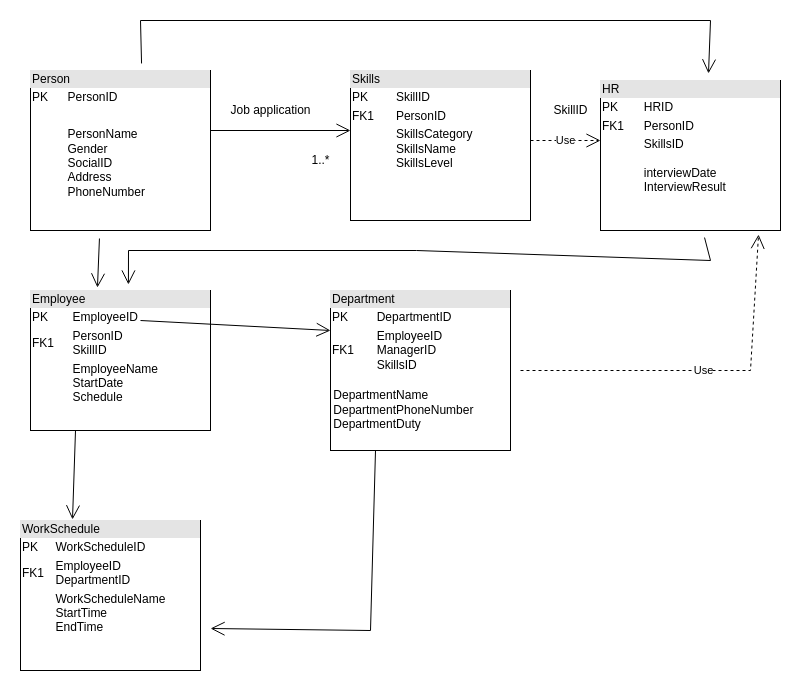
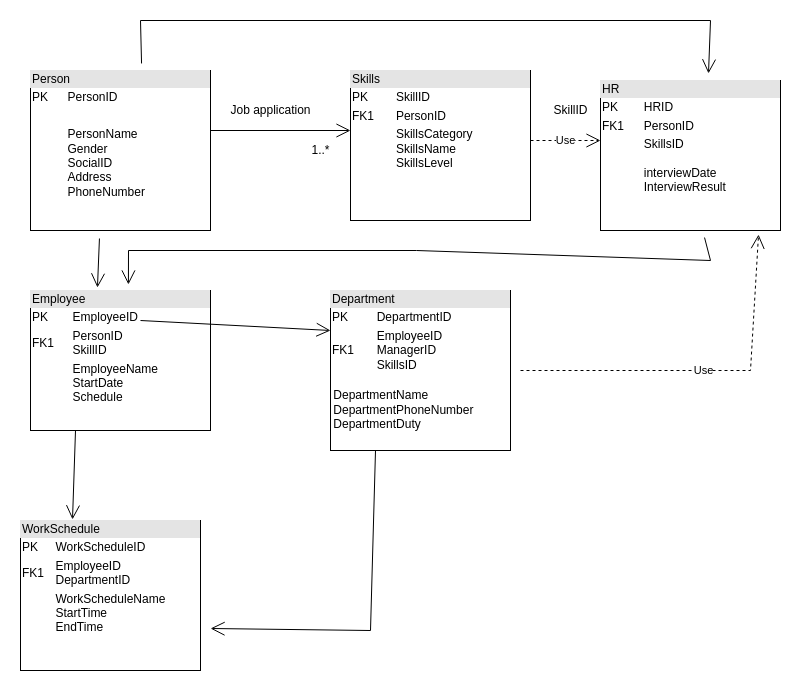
  <mxCell id="0" />
  <mxCell id="1" parent="0" />
  <mxCell id="2" value="&lt;div style=&quot;box-sizing: border-box ; width: 100% ; background: #e4e4e4 ; padding: 2px&quot;&gt;Person&lt;/div&gt;&lt;table style=&quot;width: 100% ; font-size: 1em&quot; cellpadding=&quot;2&quot; cellspacing=&quot;0&quot;&gt;&lt;tbody&gt;&lt;tr&gt;&lt;td&gt;PK&lt;/td&gt;&lt;td&gt;PersonID&lt;/td&gt;&lt;/tr&gt;&lt;tr&gt;&lt;td&gt;&lt;br&gt;&lt;/td&gt;&lt;td&gt;&lt;br&gt;&lt;/td&gt;&lt;/tr&gt;&lt;tr&gt;&lt;td&gt;&lt;/td&gt;&lt;td&gt;PersonName&lt;br&gt;Gender&lt;br&gt;SocialID&lt;br&gt;Address&lt;br&gt;PhoneNumber&lt;/td&gt;&lt;/tr&gt;&lt;/tbody&gt;&lt;/table&gt;" style="verticalAlign=top;align=left;overflow=fill;html=1;" vertex="1" parent="1"><mxGeometry x="30" y="70" width="180" height="160" as="geometry" /></mxCell>
  <mxCell id="3" value="&lt;div style=&quot;box-sizing: border-box ; width: 100% ; background: #e4e4e4 ; padding: 2px&quot;&gt;Department&lt;/div&gt;&lt;table style=&quot;width: 100% ; font-size: 1em&quot; cellpadding=&quot;2&quot; cellspacing=&quot;0&quot;&gt;&lt;tbody&gt;&lt;tr&gt;&lt;td&gt;PK&lt;/td&gt;&lt;td&gt;DepartmentID&lt;/td&gt;&lt;/tr&gt;&lt;tr&gt;&lt;td&gt;FK1&lt;/td&gt;&lt;td&gt;EmployeeID&lt;br&gt;ManagerID&lt;br&gt;SkillsID&lt;/td&gt;&lt;/tr&gt;&lt;/tbody&gt;&lt;/table&gt;&lt;br&gt;&lt;span style=&quot;white-space: pre&quot;&gt; &lt;/span&gt;DepartmentName&lt;br&gt;&lt;span style=&quot;white-space: pre&quot;&gt; &lt;/span&gt;DepartmentPhoneNumber&lt;br&gt;&lt;span style=&quot;white-space: pre&quot;&gt; &lt;/span&gt;DepartmentDuty&lt;br&gt;&lt;span style=&quot;white-space: pre&quot;&gt; &lt;/span&gt;&lt;br&gt;&lt;span style=&quot;white-space: pre&quot;&gt; &lt;/span&gt;&lt;span style=&quot;white-space: pre&quot;&gt; &lt;/span&gt;" style="verticalAlign=top;align=left;overflow=fill;html=1;" vertex="1" parent="1"><mxGeometry x="330" y="290" width="180" height="160" as="geometry" /></mxCell>
  <mxCell id="4" value="&lt;div style=&quot;box-sizing: border-box ; width: 100% ; background: #e4e4e4 ; padding: 2px&quot;&gt;Employee&lt;/div&gt;&lt;table style=&quot;width: 100% ; font-size: 1em&quot; cellpadding=&quot;2&quot; cellspacing=&quot;0&quot;&gt;&lt;tbody&gt;&lt;tr&gt;&lt;td&gt;PK&lt;/td&gt;&lt;td&gt;EmployeeID&lt;/td&gt;&lt;/tr&gt;&lt;tr&gt;&lt;td&gt;FK1&lt;/td&gt;&lt;td&gt;PersonID&lt;br&gt;SkillID&lt;/td&gt;&lt;/tr&gt;&lt;tr&gt;&lt;td&gt;&lt;/td&gt;&lt;td&gt;EmployeeName&lt;br&gt;StartDate&lt;br&gt;Schedule&lt;br&gt;&lt;br&gt;&lt;/td&gt;&lt;/tr&gt;&lt;/tbody&gt;&lt;/table&gt;" style="verticalAlign=top;align=left;overflow=fill;html=1;" vertex="1" parent="1"><mxGeometry x="30" y="290" width="180" height="140" as="geometry" /></mxCell>
  <mxCell id="5" value="" style="endArrow=open;endFill=1;endSize=12;html=1;rounded=0;entryX=0.372;entryY=-0.021;entryDx=0;entryDy=0;entryPerimeter=0;exitX=0.383;exitY=1.05;exitDx=0;exitDy=0;exitPerimeter=0;" edge="1" parent="1" source="2" target="4"><mxGeometry width="160" relative="1" as="geometry"><mxPoint x="90" y="240" as="sourcePoint" /><mxPoint x="250" y="240" as="targetPoint" /></mxGeometry></mxCell>
  <mxCell id="6" value="" style="endArrow=open;endFill=1;endSize=12;html=1;rounded=0;" edge="1" parent="1"><mxGeometry width="160" relative="1" as="geometry"><mxPoint x="140" y="320" as="sourcePoint" /><mxPoint x="330" y="330" as="targetPoint" /></mxGeometry></mxCell>
  <mxCell id="7" value="&lt;div style=&quot;box-sizing: border-box ; width: 100% ; background: #e4e4e4 ; padding: 2px&quot;&gt;Skills&lt;/div&gt;&lt;table style=&quot;width: 100% ; font-size: 1em&quot; cellpadding=&quot;2&quot; cellspacing=&quot;0&quot;&gt;&lt;tbody&gt;&lt;tr&gt;&lt;td&gt;PK&lt;/td&gt;&lt;td&gt;SkillID&lt;/td&gt;&lt;/tr&gt;&lt;tr&gt;&lt;td&gt;FK1&lt;/td&gt;&lt;td&gt;PersonID&lt;/td&gt;&lt;/tr&gt;&lt;tr&gt;&lt;td&gt;&lt;/td&gt;&lt;td&gt;SkillsCategory&lt;br&gt;SkillsName&lt;br&gt;SkillsLevel&lt;/td&gt;&lt;/tr&gt;&lt;/tbody&gt;&lt;/table&gt;" style="verticalAlign=top;align=left;overflow=fill;html=1;" vertex="1" parent="1"><mxGeometry x="350" y="70" width="180" height="150" as="geometry" /></mxCell>
  <mxCell id="8" value="" style="endArrow=open;endFill=1;endSize=12;html=1;rounded=0;" edge="1" parent="1"><mxGeometry width="160" relative="1" as="geometry"><mxPoint x="210" y="130" as="sourcePoint" /><mxPoint x="350" y="130" as="targetPoint" /></mxGeometry></mxCell>
  <mxCell id="9" value="" style="endArrow=open;endFill=1;endSize=12;html=1;rounded=0;entryX=0.544;entryY=-0.043;entryDx=0;entryDy=0;entryPerimeter=0;exitX=0.578;exitY=1.047;exitDx=0;exitDy=0;exitPerimeter=0;" edge="1" parent="1" source="15" target="4"><mxGeometry width="160" relative="1" as="geometry"><mxPoint x="700" y="250" as="sourcePoint" /><mxPoint x="400" y="260" as="targetPoint" /><Array as="points"><mxPoint x="710" y="260" /><mxPoint x="416" y="250" /><mxPoint x="128" y="250" /></Array></mxGeometry></mxCell>
  <mxCell id="10" value="&lt;div style=&quot;box-sizing: border-box ; width: 100% ; background: #e4e4e4 ; padding: 2px&quot;&gt;WorkSchedule&lt;/div&gt;&lt;table style=&quot;width: 100% ; font-size: 1em&quot; cellpadding=&quot;2&quot; cellspacing=&quot;0&quot;&gt;&lt;tbody&gt;&lt;tr&gt;&lt;td&gt;PK&lt;/td&gt;&lt;td&gt;WorkScheduleID&lt;/td&gt;&lt;/tr&gt;&lt;tr&gt;&lt;td&gt;FK1&lt;/td&gt;&lt;td&gt;EmployeeID&lt;br&gt;DepartmentID&lt;/td&gt;&lt;/tr&gt;&lt;tr&gt;&lt;td&gt;&lt;/td&gt;&lt;td&gt;WorkScheduleName&lt;br&gt;StartTime&lt;br&gt;EndTime&lt;/td&gt;&lt;/tr&gt;&lt;/tbody&gt;&lt;/table&gt;" style="verticalAlign=top;align=left;overflow=fill;html=1;" vertex="1" parent="1"><mxGeometry x="20" y="520" width="180" height="150" as="geometry" /></mxCell>
  <mxCell id="11" value="" style="endArrow=open;endFill=1;endSize=12;html=1;rounded=0;entryX=1.056;entryY=0.72;entryDx=0;entryDy=0;entryPerimeter=0;exitX=0.25;exitY=1;exitDx=0;exitDy=0;" edge="1" parent="1" source="3" target="10"><mxGeometry width="160" relative="1" as="geometry"><mxPoint x="130" y="480" as="sourcePoint" /><mxPoint x="290" y="470" as="targetPoint" /><Array as="points"><mxPoint x="370" y="630" /></Array></mxGeometry></mxCell>
  <mxCell id="12" value="" style="endArrow=open;endFill=1;endSize=12;html=1;rounded=0;entryX=0.289;entryY=-0.007;entryDx=0;entryDy=0;entryPerimeter=0;exitX=0.25;exitY=1;exitDx=0;exitDy=0;" edge="1" parent="1" source="4" target="10"><mxGeometry width="160" relative="1" as="geometry"><mxPoint x="70" y="460" as="sourcePoint" /><mxPoint x="230" y="460" as="targetPoint" /></mxGeometry></mxCell>
  <mxCell id="13" value="Job application" style="text;html=1;align=center;verticalAlign=middle;resizable=0;points=[];autosize=1;strokeColor=none;fillColor=none;" vertex="1" parent="1"><mxGeometry x="220" y="100" width="100" height="20" as="geometry" /></mxCell>
  <mxCell id="14" value="SkillID" style="text;html=1;align=center;verticalAlign=middle;resizable=0;points=[];autosize=1;strokeColor=none;fillColor=none;" vertex="1" parent="1"><mxGeometry x="540" y="100" width="60" height="20" as="geometry" /></mxCell>
  <mxCell id="15" value="&lt;div style=&quot;box-sizing: border-box ; width: 100% ; background: #e4e4e4 ; padding: 2px&quot;&gt;HR&lt;/div&gt;&lt;table style=&quot;width: 100% ; font-size: 1em&quot; cellpadding=&quot;2&quot; cellspacing=&quot;0&quot;&gt;&lt;tbody&gt;&lt;tr&gt;&lt;td&gt;PK&lt;/td&gt;&lt;td&gt;HRID&lt;/td&gt;&lt;/tr&gt;&lt;tr&gt;&lt;td&gt;FK1&lt;/td&gt;&lt;td&gt;PersonID&lt;/td&gt;&lt;/tr&gt;&lt;tr&gt;&lt;td&gt;&lt;/td&gt;&lt;td&gt;SkillsID&lt;br&gt;&lt;br&gt;interviewDate&lt;br&gt;InterviewResult&lt;br&gt;&lt;br&gt;&lt;/td&gt;&lt;/tr&gt;&lt;/tbody&gt;&lt;/table&gt;" style="verticalAlign=top;align=left;overflow=fill;html=1;" vertex="1" parent="1"><mxGeometry x="600" y="80" width="180" height="150" as="geometry" /></mxCell>
  <mxCell id="16" value="" style="endArrow=open;endFill=1;endSize=12;html=1;rounded=0;exitX=0.617;exitY=-0.044;exitDx=0;exitDy=0;exitPerimeter=0;entryX=0.6;entryY=-0.047;entryDx=0;entryDy=0;entryPerimeter=0;" edge="1" parent="1" source="2" target="15"><mxGeometry width="160" relative="1" as="geometry"><mxPoint x="130" y="30" as="sourcePoint" /><mxPoint x="710" y="20" as="targetPoint" /><Array as="points"><mxPoint x="140" y="20" /><mxPoint x="710" y="20" /></Array></mxGeometry></mxCell>
- <mxCell id="17" value="1..*" style="text;html=1;align=center;verticalAlign=middle;resizable=0;points=[];autosize=1;strokeColor=none;fillColor=none;" vertex="1" parent="1"><mxGeometry x="305" y="150" width="30" height="20" as="geometry" /></mxCell>
+ <mxCell id="17" value="1..*" style="text;html=1;align=center;verticalAlign=middle;resizable=0;points=[];autosize=1;strokeColor=none;fillColor=none;" vertex="1" parent="1"><mxGeometry x="305" y="140" width="30" height="20" as="geometry" /></mxCell>
  <mxCell id="18" value="Use" style="endArrow=open;endSize=12;dashed=1;html=1;rounded=0;" edge="1" parent="1"><mxGeometry width="160" relative="1" as="geometry"><mxPoint x="530" y="140" as="sourcePoint" /><mxPoint x="600" y="140" as="targetPoint" /></mxGeometry></mxCell>
  <mxCell id="19" value="Use" style="endArrow=open;endSize=12;dashed=1;html=1;rounded=0;entryX=0.878;entryY=1.027;entryDx=0;entryDy=0;entryPerimeter=0;" edge="1" parent="1" target="15"><mxGeometry width="160" relative="1" as="geometry"><mxPoint x="520" y="370" as="sourcePoint" /><mxPoint x="750" y="370" as="targetPoint" /><Array as="points"><mxPoint x="750" y="370" /></Array></mxGeometry></mxCell>
